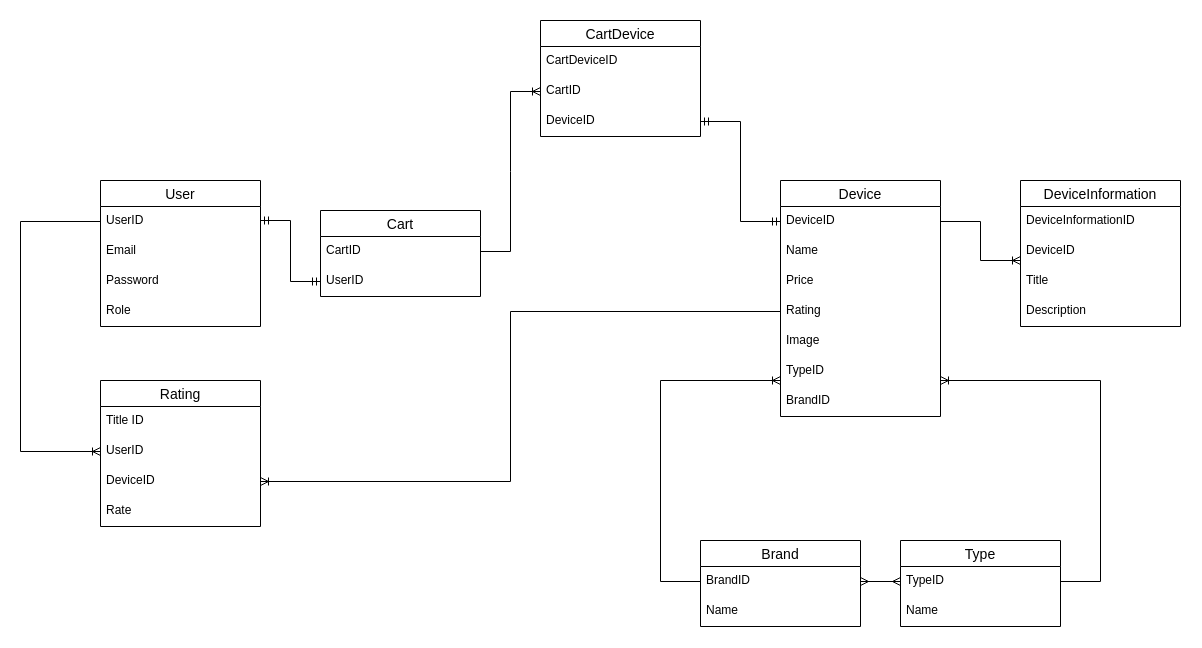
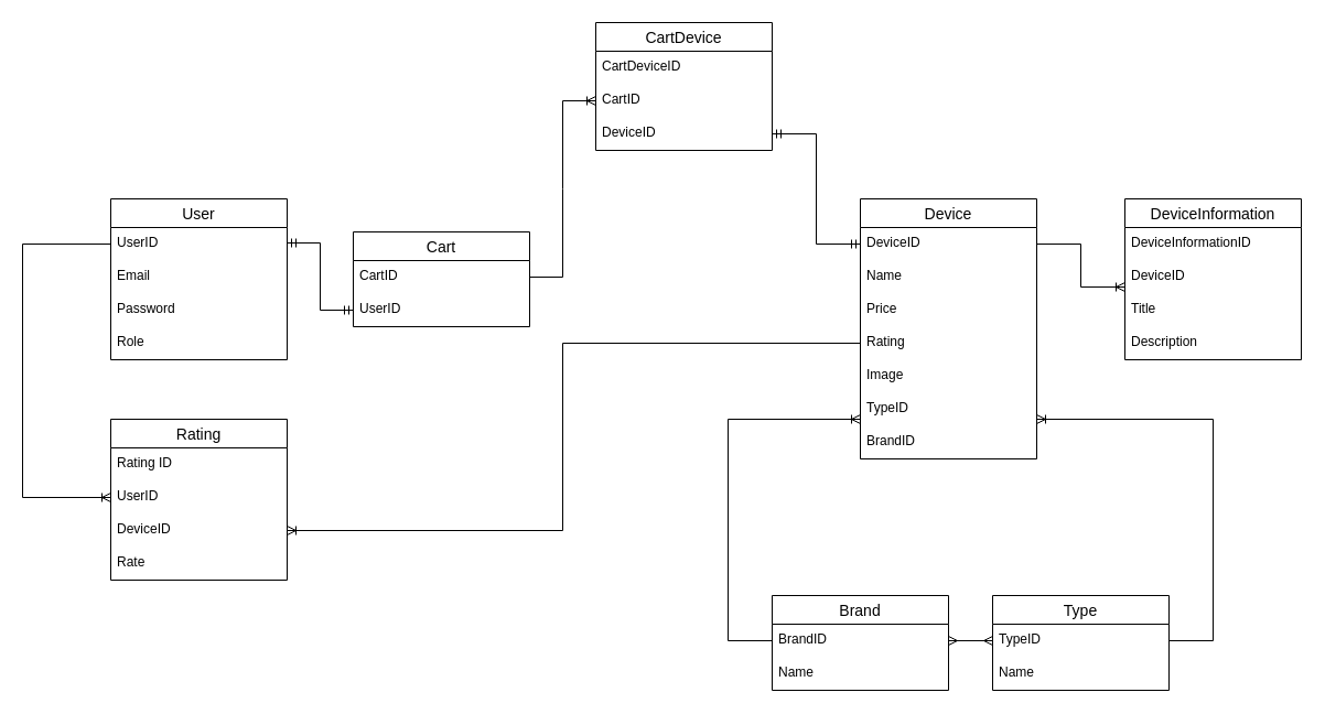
  <mxCell id="0" />
  <mxCell id="1" parent="0" />
  <mxCell id="2" value="" style="fontSize=12;html=1;endArrow=ERoneToMany;rounded=0;edgeStyle=elbowEdgeStyle;" edge="1" parent="1" source="4" target="36"><mxGeometry width="100" height="100" relative="1" as="geometry"><mxPoint x="70" y="220" as="sourcePoint" /><mxPoint x="80" y="961.905" as="targetPoint" /><Array as="points"><mxPoint x="20" y="290" /><mxPoint x="50" y="270" /></Array></mxGeometry></mxCell>
  <mxCell id="3" value="User" style="swimlane;fontStyle=0;childLayout=stackLayout;horizontal=1;startSize=26;horizontalStack=0;resizeParent=1;resizeParentMax=0;resizeLast=0;collapsible=1;marginBottom=0;align=center;fontSize=14;" vertex="1" parent="1"><mxGeometry x="100" y="180" width="160" height="146" as="geometry" /></mxCell>
  <mxCell id="4" value="UserID" style="text;strokeColor=none;fillColor=none;spacingLeft=4;spacingRight=4;overflow=hidden;rotatable=0;points=[[0,0.5],[1,0.5]];portConstraint=eastwest;fontSize=12;" vertex="1" parent="3"><mxGeometry y="26" width="160" height="30" as="geometry" /></mxCell>
  <mxCell id="5" value="Email" style="text;strokeColor=none;fillColor=none;spacingLeft=4;spacingRight=4;overflow=hidden;rotatable=0;points=[[0,0.5],[1,0.5]];portConstraint=eastwest;fontSize=12;" vertex="1" parent="3"><mxGeometry y="56" width="160" height="30" as="geometry" /></mxCell>
  <mxCell id="6" value="Password" style="text;strokeColor=none;fillColor=none;spacingLeft=4;spacingRight=4;overflow=hidden;rotatable=0;points=[[0,0.5],[1,0.5]];portConstraint=eastwest;fontSize=12;" vertex="1" parent="3"><mxGeometry y="86" width="160" height="30" as="geometry" /></mxCell>
  <mxCell id="7" value="Role" style="text;strokeColor=none;fillColor=none;spacingLeft=4;spacingRight=4;overflow=hidden;rotatable=0;points=[[0,0.5],[1,0.5]];portConstraint=eastwest;fontSize=12;" vertex="1" parent="3"><mxGeometry y="116" width="160" height="30" as="geometry" /></mxCell>
  <mxCell id="8" value="Cart" style="swimlane;fontStyle=0;childLayout=stackLayout;horizontal=1;startSize=26;horizontalStack=0;resizeParent=1;resizeParentMax=0;resizeLast=0;collapsible=1;marginBottom=0;align=center;fontSize=14;" vertex="1" parent="1"><mxGeometry x="320" y="210" width="160" height="86" as="geometry" /></mxCell>
  <mxCell id="9" value="CartID" style="text;strokeColor=none;fillColor=none;spacingLeft=4;spacingRight=4;overflow=hidden;rotatable=0;points=[[0,0.5],[1,0.5]];portConstraint=eastwest;fontSize=12;" vertex="1" parent="8"><mxGeometry y="26" width="160" height="30" as="geometry" /></mxCell>
  <mxCell id="10" value="UserID" style="text;strokeColor=none;fillColor=none;spacingLeft=4;spacingRight=4;overflow=hidden;rotatable=0;points=[[0,0.5],[1,0.5]];portConstraint=eastwest;fontSize=12;" vertex="1" parent="8"><mxGeometry y="56" width="160" height="30" as="geometry" /></mxCell>
  <mxCell id="11" value="CartDevice" style="swimlane;fontStyle=0;childLayout=stackLayout;horizontal=1;startSize=26;horizontalStack=0;resizeParent=1;resizeParentMax=0;resizeLast=0;collapsible=1;marginBottom=0;align=center;fontSize=14;" vertex="1" parent="1"><mxGeometry x="540" y="20" width="160" height="116" as="geometry" /></mxCell>
  <mxCell id="12" value="CartDeviceID" style="text;strokeColor=none;fillColor=none;spacingLeft=4;spacingRight=4;overflow=hidden;rotatable=0;points=[[0,0.5],[1,0.5]];portConstraint=eastwest;fontSize=12;" vertex="1" parent="11"><mxGeometry y="26" width="160" height="30" as="geometry" /></mxCell>
  <mxCell id="13" value="CartID" style="text;strokeColor=none;fillColor=none;spacingLeft=4;spacingRight=4;overflow=hidden;rotatable=0;points=[[0,0.5],[1,0.5]];portConstraint=eastwest;fontSize=12;" vertex="1" parent="11"><mxGeometry y="56" width="160" height="30" as="geometry" /></mxCell>
  <mxCell id="14" value="DeviceID" style="text;strokeColor=none;fillColor=none;spacingLeft=4;spacingRight=4;overflow=hidden;rotatable=0;points=[[0,0.5],[1,0.5]];portConstraint=eastwest;fontSize=12;" vertex="1" parent="11"><mxGeometry y="86" width="160" height="30" as="geometry" /></mxCell>
  <mxCell id="15" value="Device" style="swimlane;fontStyle=0;childLayout=stackLayout;horizontal=1;startSize=26;horizontalStack=0;resizeParent=1;resizeParentMax=0;resizeLast=0;collapsible=1;marginBottom=0;align=center;fontSize=14;" vertex="1" parent="1"><mxGeometry x="780" y="180" width="160" height="236" as="geometry" /></mxCell>
  <mxCell id="16" value="DeviceID    " style="text;strokeColor=none;fillColor=none;spacingLeft=4;spacingRight=4;overflow=hidden;rotatable=0;points=[[0,0.5],[1,0.5]];portConstraint=eastwest;fontSize=12;" vertex="1" parent="15"><mxGeometry y="26" width="160" height="30" as="geometry" /></mxCell>
  <mxCell id="17" value="Name" style="text;strokeColor=none;fillColor=none;spacingLeft=4;spacingRight=4;overflow=hidden;rotatable=0;points=[[0,0.5],[1,0.5]];portConstraint=eastwest;fontSize=12;" vertex="1" parent="15"><mxGeometry y="56" width="160" height="30" as="geometry" /></mxCell>
  <mxCell id="18" value="Price" style="text;strokeColor=none;fillColor=none;spacingLeft=4;spacingRight=4;overflow=hidden;rotatable=0;points=[[0,0.5],[1,0.5]];portConstraint=eastwest;fontSize=12;" vertex="1" parent="15"><mxGeometry y="86" width="160" height="30" as="geometry" /></mxCell>
  <mxCell id="19" value="Rating" style="text;strokeColor=none;fillColor=none;spacingLeft=4;spacingRight=4;overflow=hidden;rotatable=0;points=[[0,0.5],[1,0.5]];portConstraint=eastwest;fontSize=12;" vertex="1" parent="15"><mxGeometry y="116" width="160" height="30" as="geometry" /></mxCell>
  <mxCell id="20" value="Image" style="text;strokeColor=none;fillColor=none;spacingLeft=4;spacingRight=4;overflow=hidden;rotatable=0;points=[[0,0.5],[1,0.5]];portConstraint=eastwest;fontSize=12;" vertex="1" parent="15"><mxGeometry y="146" width="160" height="30" as="geometry" /></mxCell>
  <mxCell id="21" value="TypeID" style="text;strokeColor=none;fillColor=none;spacingLeft=4;spacingRight=4;overflow=hidden;rotatable=0;points=[[0,0.5],[1,0.5]];portConstraint=eastwest;fontSize=12;" vertex="1" parent="15"><mxGeometry y="176" width="160" height="30" as="geometry" /></mxCell>
  <mxCell id="22" value="BrandID" style="text;strokeColor=none;fillColor=none;spacingLeft=4;spacingRight=4;overflow=hidden;rotatable=0;points=[[0,0.5],[1,0.5]];portConstraint=eastwest;fontSize=12;" vertex="1" parent="15"><mxGeometry y="206" width="160" height="30" as="geometry" /></mxCell>
  <mxCell id="23" value="DeviceInformation" style="swimlane;fontStyle=0;childLayout=stackLayout;horizontal=1;startSize=26;horizontalStack=0;resizeParent=1;resizeParentMax=0;resizeLast=0;collapsible=1;marginBottom=0;align=center;fontSize=14;" vertex="1" parent="1"><mxGeometry x="1020" y="180" width="160" height="146" as="geometry" /></mxCell>
  <mxCell id="24" value="DeviceInformationID" style="text;strokeColor=none;fillColor=none;spacingLeft=4;spacingRight=4;overflow=hidden;rotatable=0;points=[[0,0.5],[1,0.5]];portConstraint=eastwest;fontSize=12;" vertex="1" parent="23"><mxGeometry y="26" width="160" height="30" as="geometry" /></mxCell>
  <mxCell id="25" value="DeviceID" style="text;strokeColor=none;fillColor=none;spacingLeft=4;spacingRight=4;overflow=hidden;rotatable=0;points=[[0,0.5],[1,0.5]];portConstraint=eastwest;fontSize=12;" vertex="1" parent="23"><mxGeometry y="56" width="160" height="30" as="geometry" /></mxCell>
  <mxCell id="26" value="Title" style="text;strokeColor=none;fillColor=none;spacingLeft=4;spacingRight=4;overflow=hidden;rotatable=0;points=[[0,0.5],[1,0.5]];portConstraint=eastwest;fontSize=12;" vertex="1" parent="23"><mxGeometry y="86" width="160" height="30" as="geometry" /></mxCell>
  <mxCell id="27" value="Description" style="text;strokeColor=none;fillColor=none;spacingLeft=4;spacingRight=4;overflow=hidden;rotatable=0;points=[[0,0.5],[1,0.5]];portConstraint=eastwest;fontSize=12;" vertex="1" parent="23"><mxGeometry y="116" width="160" height="30" as="geometry" /></mxCell>
  <mxCell id="28" value="Brand" style="swimlane;fontStyle=0;childLayout=stackLayout;horizontal=1;startSize=26;horizontalStack=0;resizeParent=1;resizeParentMax=0;resizeLast=0;collapsible=1;marginBottom=0;align=center;fontSize=14;" vertex="1" parent="1"><mxGeometry x="700" y="540" width="160" height="86" as="geometry" /></mxCell>
  <mxCell id="29" value="BrandID" style="text;strokeColor=none;fillColor=none;spacingLeft=4;spacingRight=4;overflow=hidden;rotatable=0;points=[[0,0.5],[1,0.5]];portConstraint=eastwest;fontSize=12;" vertex="1" parent="28"><mxGeometry y="26" width="160" height="30" as="geometry" /></mxCell>
  <mxCell id="30" value="Name" style="text;strokeColor=none;fillColor=none;spacingLeft=4;spacingRight=4;overflow=hidden;rotatable=0;points=[[0,0.5],[1,0.5]];portConstraint=eastwest;fontSize=12;" vertex="1" parent="28"><mxGeometry y="56" width="160" height="30" as="geometry" /></mxCell>
  <mxCell id="31" value="Type" style="swimlane;fontStyle=0;childLayout=stackLayout;horizontal=1;startSize=26;horizontalStack=0;resizeParent=1;resizeParentMax=0;resizeLast=0;collapsible=1;marginBottom=0;align=center;fontSize=14;" vertex="1" parent="1"><mxGeometry x="900" y="540" width="160" height="86" as="geometry" /></mxCell>
  <mxCell id="32" value="TypeID" style="text;strokeColor=none;fillColor=none;spacingLeft=4;spacingRight=4;overflow=hidden;rotatable=0;points=[[0,0.5],[1,0.5]];portConstraint=eastwest;fontSize=12;" vertex="1" parent="31"><mxGeometry y="26" width="160" height="30" as="geometry" /></mxCell>
  <mxCell id="33" value="Name" style="text;strokeColor=none;fillColor=none;spacingLeft=4;spacingRight=4;overflow=hidden;rotatable=0;points=[[0,0.5],[1,0.5]];portConstraint=eastwest;fontSize=12;" vertex="1" parent="31"><mxGeometry y="56" width="160" height="30" as="geometry" /></mxCell>
  <mxCell id="34" value="Rating" style="swimlane;fontStyle=0;childLayout=stackLayout;horizontal=1;startSize=26;horizontalStack=0;resizeParent=1;resizeParentMax=0;resizeLast=0;collapsible=1;marginBottom=0;align=center;fontSize=14;" vertex="1" parent="1"><mxGeometry x="100" y="380" width="160" height="146" as="geometry" /></mxCell>
- <mxCell id="35" value="Title ID" style="text;strokeColor=none;fillColor=none;spacingLeft=4;spacingRight=4;overflow=hidden;rotatable=0;points=[[0,0.5],[1,0.5]];portConstraint=eastwest;fontSize=12;" vertex="1" parent="34"><mxGeometry y="26" width="160" height="30" as="geometry" /></mxCell>
+ <mxCell id="35" value="Rating ID" style="text;strokeColor=none;fillColor=none;spacingLeft=4;spacingRight=4;overflow=hidden;rotatable=0;points=[[0,0.5],[1,0.5]];portConstraint=eastwest;fontSize=12;" vertex="1" parent="34"><mxGeometry y="26" width="160" height="30" as="geometry" /></mxCell>
  <mxCell id="36" value="UserID" style="text;strokeColor=none;fillColor=none;spacingLeft=4;spacingRight=4;overflow=hidden;rotatable=0;points=[[0,0.5],[1,0.5]];portConstraint=eastwest;fontSize=12;" vertex="1" parent="34"><mxGeometry y="56" width="160" height="30" as="geometry" /></mxCell>
  <mxCell id="37" value="DeviceID" style="text;strokeColor=none;fillColor=none;spacingLeft=4;spacingRight=4;overflow=hidden;rotatable=0;points=[[0,0.5],[1,0.5]];portConstraint=eastwest;fontSize=12;" vertex="1" parent="34"><mxGeometry y="86" width="160" height="30" as="geometry" /></mxCell>
  <mxCell id="38" value="Rate" style="text;strokeColor=none;fillColor=none;spacingLeft=4;spacingRight=4;overflow=hidden;rotatable=0;points=[[0,0.5],[1,0.5]];portConstraint=eastwest;fontSize=12;" vertex="1" parent="34"><mxGeometry y="116" width="160" height="30" as="geometry" /></mxCell>
  <mxCell id="39" value="" style="edgeStyle=entityRelationEdgeStyle;fontSize=12;html=1;endArrow=ERmandOne;startArrow=ERmandOne;rounded=0;entryX=0;entryY=0.5;entryDx=0;entryDy=0;endFill=0;startFill=0;" edge="1" parent="1" target="10"><mxGeometry width="100" height="100" relative="1" as="geometry"><mxPoint x="260" y="220" as="sourcePoint" /><mxPoint x="360" y="120" as="targetPoint" /></mxGeometry></mxCell>
  <mxCell id="40" value="" style="edgeStyle=entityRelationEdgeStyle;fontSize=12;html=1;endArrow=ERoneToMany;rounded=0;exitX=1;exitY=0.5;exitDx=0;exitDy=0;" edge="1" parent="1" source="9" target="13"><mxGeometry width="100" height="100" relative="1" as="geometry"><mxPoint x="380" y="310" as="sourcePoint" /><mxPoint x="480" y="210" as="targetPoint" /></mxGeometry></mxCell>
  <mxCell id="41" value="" style="edgeStyle=elbowEdgeStyle;fontSize=12;html=1;endArrow=ERoneToMany;rounded=0;" edge="1" parent="1" source="16" target="25"><mxGeometry width="100" height="100" relative="1" as="geometry"><mxPoint x="1050" y="70" as="sourcePoint" /><mxPoint x="1150" y="-30" as="targetPoint" /><Array as="points"><mxPoint x="980" y="260" /><mxPoint x="980" y="251" /></Array></mxGeometry></mxCell>
  <mxCell id="42" value="" style="edgeStyle=elbowEdgeStyle;fontSize=12;html=1;endArrow=ERmandOne;rounded=0;startArrow=ERmandOne;startFill=0;exitX=1;exitY=0.5;exitDx=0;exitDy=0;" edge="1" parent="1" source="14" target="16"><mxGeometry width="100" height="100" relative="1" as="geometry"><mxPoint x="710" y="310" as="sourcePoint" /><mxPoint x="810" y="210" as="targetPoint" /><Array as="points"><mxPoint y="190" x="740" /><mxPoint x="700" y="190" /><mxPoint y="260" x="740" /><mxPoint x="730" y="240" /><mxPoint x="750" y="240" /><mxPoint x="810" y="250" /><mxPoint y="141" x="740" /><mxPoint x="900" y="120" /></Array></mxGeometry></mxCell>
  <mxCell id="43" value="" style="edgeStyle=elbowEdgeStyle;fontSize=12;html=1;endArrow=none;rounded=0;startArrow=ERoneToMany;startFill=0;endFill=0;entryX=0;entryY=0.5;entryDx=0;entryDy=0;" edge="1" parent="1" source="37" target="19"><mxGeometry width="100" height="100" relative="1" as="geometry"><mxPoint x="290" y="480" as="sourcePoint" /><mxPoint x="730" y="380" as="targetPoint" /><Array as="points"><mxPoint x="510" y="340" /><mxPoint x="560" y="440" /><mxPoint x="620" y="390" /><mxPoint x="580" y="330" /><mxPoint x="620" y="410" /><mxPoint y="380" x="740" /><mxPoint x="660" y="470" /><mxPoint y="470" x="740" /><mxPoint x="500" y="380" /><mxPoint x="590" y="380" /><mxPoint x="600" y="360" /><mxPoint x="790" y="360" /><mxPoint x="750" y="420" /><mxPoint x="690" y="400" /><mxPoint x="630" y="350" /><mxPoint y="360" x="740" /><mxPoint x="830" y="330" /><mxPoint x="800" y="330" /><mxPoint x="720" y="320" /><mxPoint x="700" y="430" /><mxPoint x="710" y="410" /></Array></mxGeometry></mxCell>
  <mxCell id="44" value="" style="edgeStyle=elbowEdgeStyle;fontSize=12;html=1;endArrow=ERoneToMany;rounded=0;endFill=0;" edge="1" parent="1" source="32" target="21"><mxGeometry width="100" height="100" relative="1" as="geometry"><mxPoint x="600" y="620" as="sourcePoint" /><mxPoint x="700" y="520" as="targetPoint" /><Array as="points"><mxPoint x="1100" y="380" /><mxPoint x="1100" y="476" /></Array></mxGeometry></mxCell>
  <mxCell id="45" value="" style="edgeStyle=elbowEdgeStyle;fontSize=12;html=1;endArrow=ERoneToMany;rounded=0;" edge="1" parent="1" source="29"><mxGeometry width="100" height="100" relative="1" as="geometry"><mxPoint x="610" y="585" as="sourcePoint" /><mxPoint x="780" y="380" as="targetPoint" /><Array as="points"><mxPoint x="660" y="480" /><mxPoint x="650" y="460" /><mxPoint x="760" y="380" /><mxPoint x="640" y="440" /><mxPoint x="750" y="400" /><mxPoint x="660" y="380" /><mxPoint x="660" y="380" /><mxPoint x="660" y="491" /></Array></mxGeometry></mxCell>
  <mxCell id="46" value="" style="edgeStyle=entityRelationEdgeStyle;fontSize=12;html=1;endArrow=ERmany;startArrow=ERmany;rounded=0;exitX=1;exitY=0.5;exitDx=0;exitDy=0;" edge="1" parent="1" source="29" target="32"><mxGeometry width="100" height="100" relative="1" as="geometry"><mxPoint x="790" y="680" as="sourcePoint" /><mxPoint x="890" y="580" as="targetPoint" /></mxGeometry></mxCell>
